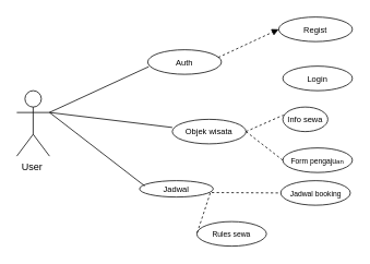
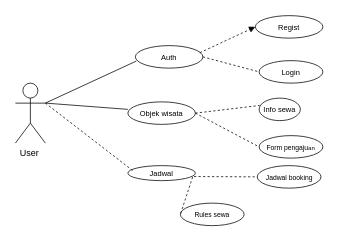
  <mxCell id="0" />
  <mxCell id="1" parent="0" />
  <mxCell id="2" value="User&amp;nbsp;" style="shape=umlActor;verticalLabelPosition=bottom;verticalAlign=top;html=1;outlineConnect=0;" vertex="1" parent="1"><mxGeometry x="20" y="110" width="40" height="80" as="geometry" /></mxCell>
  <mxCell id="3" value="&lt;span style=&quot;font-size: 10px;&quot;&gt;Auth&lt;/span&gt;" style="ellipse;whiteSpace=wrap;html=1;" vertex="1" parent="1"><mxGeometry x="180" y="60" width="90" height="30" as="geometry" /></mxCell>
- <mxCell id="4" value="&lt;font style=&quot;font-size: 10px;&quot;&gt;Objek wisata&lt;/font&gt;" style="ellipse;whiteSpace=wrap;html=1;" vertex="1" parent="1"><mxGeometry x="210" y="145" width="90" height="30" as="geometry" /></mxCell>
+ <mxCell id="4" value="&lt;font style=&quot;font-size: 10px;&quot;&gt;Objek wisata&lt;/font&gt;" style="ellipse;whiteSpace=wrap;html=1;" vertex="1" parent="1"><mxGeometry x="170" y="135" width="90" height="30" as="geometry" /></mxCell>
  <mxCell id="5" value="&lt;font style=&quot;font-size: 10px;&quot;&gt;Jadwal&lt;/font&gt;" style="ellipse;whiteSpace=wrap;html=1;" vertex="1" parent="1"><mxGeometry x="170" y="220" width="90" height="20" as="geometry" /></mxCell>
  <mxCell id="6" value="&lt;font style=&quot;font-size: 10px;&quot;&gt;Regist&lt;/font&gt;" style="ellipse;whiteSpace=wrap;html=1;" vertex="1" parent="1"><mxGeometry x="340" y="20" width="90" height="30" as="geometry" /></mxCell>
  <mxCell id="7" value="&lt;font style=&quot;font-size: 10px;&quot;&gt;Login&lt;/font&gt;" style="ellipse;whiteSpace=wrap;html=1;" vertex="1" parent="1"><mxGeometry x="345" y="80" width="85" height="30" as="geometry" /></mxCell>
  <mxCell id="8" value="&lt;font style=&quot;font-size: 10px;&quot;&gt;Info sewa&lt;/font&gt;" style="ellipse;whiteSpace=wrap;html=1;" vertex="1" parent="1"><mxGeometry x="345" y="130" width="55" height="30" as="geometry" /></mxCell>
  <mxCell id="9" value="&lt;font style=&quot;font-size: 9px;&quot;&gt;Form pengaju&lt;/font&gt;&lt;font style=&quot;font-size: 8px;&quot;&gt;an&lt;/font&gt;" style="ellipse;whiteSpace=wrap;html=1;" vertex="1" parent="1"><mxGeometry x="345" y="180" width="85" height="30" as="geometry" /></mxCell>
  <mxCell id="10" value="&lt;font style=&quot;font-size: 9px;&quot;&gt;Jadwal booking&lt;/font&gt;" style="ellipse;whiteSpace=wrap;html=1;" vertex="1" parent="1"><mxGeometry x="342.5" y="220" width="85" height="30" as="geometry" /></mxCell>
  <mxCell id="11" value="&lt;font style=&quot;font-size: 9px;&quot;&gt;Rules sewa&lt;/font&gt;" style="ellipse;whiteSpace=wrap;html=1;" vertex="1" parent="1"><mxGeometry x="240" y="270" width="85" height="30" as="geometry" /></mxCell>
  <mxCell id="12" value="" style="endArrow=none;html=1;rounded=0;exitX=1;exitY=0.333;exitDx=0;exitDy=0;exitPerimeter=0;entryX=0.014;entryY=0.687;entryDx=0;entryDy=0;entryPerimeter=0;" edge="1" parent="1" source="2" target="3"><mxGeometry width="50" height="50" relative="1" as="geometry"><mxPoint x="180" y="130" as="sourcePoint" /><mxPoint x="230" y="80" as="targetPoint" /></mxGeometry></mxCell>
  <mxCell id="13" value="" style="endArrow=none;html=1;rounded=0;exitX=1;exitY=0.333;exitDx=0;exitDy=0;exitPerimeter=0;entryX=0;entryY=0.333;entryDx=0;entryDy=0;entryPerimeter=0;" edge="1" parent="1" source="2" target="4"><mxGeometry width="50" height="50" relative="1" as="geometry"><mxPoint x="180" y="130" as="sourcePoint" /><mxPoint x="230" y="80" as="targetPoint" /></mxGeometry></mxCell>
- <mxCell id="14" value="" style="endArrow=none;html=1;rounded=0;exitX=1;exitY=0.333;exitDx=0;exitDy=0;exitPerimeter=0;entryX=0.069;entryY=0.321;entryDx=0;entryDy=0;entryPerimeter=0;" edge="1" parent="1" source="2" target="5"><mxGeometry width="50" height="50" relative="1" as="geometry"><mxPoint x="180" y="130" as="sourcePoint" /><mxPoint x="230" y="80" as="targetPoint" /></mxGeometry></mxCell>
+ <mxCell id="14" value="" style="endArrow=none;html=1;rounded=0;exitX=1;exitY=0.333;exitDx=0;exitDy=0;exitPerimeter=0;entryX=0.069;entryY=0.321;entryDx=0;entryDy=0;entryPerimeter=0;dashed=1;" edge="1" parent="1" source="2" target="5"><mxGeometry width="50" height="50" relative="1" as="geometry"><mxPoint x="180" y="130" as="sourcePoint" /><mxPoint x="230" y="80" as="targetPoint" /></mxGeometry></mxCell>
  <mxCell id="15" value="" style="endArrow=block;dashed=1;html=1;rounded=0;entryX=0;entryY=0.5;entryDx=0;entryDy=0;exitX=0.957;exitY=0.313;exitDx=0;exitDy=0;exitPerimeter=0;" edge="1" parent="1" source="3" target="6"><mxGeometry width="50" height="50" relative="1" as="geometry"><mxPoint x="180" y="130" as="sourcePoint" /><mxPoint x="230" y="80" as="targetPoint" /></mxGeometry></mxCell>
+ <mxCell id="16" value="" style="endArrow=none;dashed=1;html=1;rounded=0;entryX=0;entryY=0.5;entryDx=0;entryDy=0;exitX=1;exitY=0.5;exitDx=0;exitDy=0;" edge="1" parent="1" source="3" target="7"><mxGeometry width="50" height="50" relative="1" as="geometry"><mxPoint x="276" y="79" as="sourcePoint" /><mxPoint x="350" y="45" as="targetPoint" /></mxGeometry></mxCell>
  <mxCell id="17" value="" style="endArrow=none;dashed=1;html=1;rounded=0;entryX=0.012;entryY=0.327;entryDx=0;entryDy=0;exitX=1;exitY=0.5;exitDx=0;exitDy=0;entryPerimeter=0;" edge="1" parent="1" source="4" target="8"><mxGeometry width="50" height="50" relative="1" as="geometry"><mxPoint x="286" y="89" as="sourcePoint" /><mxPoint x="360" y="55" as="targetPoint" /></mxGeometry></mxCell>
  <mxCell id="18" value="" style="endArrow=none;dashed=1;html=1;rounded=0;entryX=0;entryY=0.5;entryDx=0;entryDy=0;exitX=1;exitY=0.5;exitDx=0;exitDy=0;" edge="1" parent="1" source="4" target="9"><mxGeometry width="50" height="50" relative="1" as="geometry"><mxPoint x="270" y="160" as="sourcePoint" /><mxPoint x="356" y="150" as="targetPoint" /></mxGeometry></mxCell>
  <mxCell id="19" value="" style="endArrow=none;dashed=1;html=1;rounded=0;entryX=0;entryY=0.5;entryDx=0;entryDy=0;exitX=0.98;exitY=0.727;exitDx=0;exitDy=0;exitPerimeter=0;" edge="1" parent="1" source="5" target="10"><mxGeometry width="50" height="50" relative="1" as="geometry"><mxPoint x="280" y="170" as="sourcePoint" /><mxPoint x="366" y="160" as="targetPoint" /></mxGeometry></mxCell>
  <mxCell id="20" value="" style="endArrow=none;dashed=1;html=1;rounded=0;entryX=0;entryY=0.5;entryDx=0;entryDy=0;exitX=0.959;exitY=0.759;exitDx=0;exitDy=0;exitPerimeter=0;" edge="1" parent="1" source="5" target="11"><mxGeometry width="50" height="50" relative="1" as="geometry"><mxPoint x="290" y="180" as="sourcePoint" /><mxPoint x="376" y="170" as="targetPoint" /></mxGeometry></mxCell>
